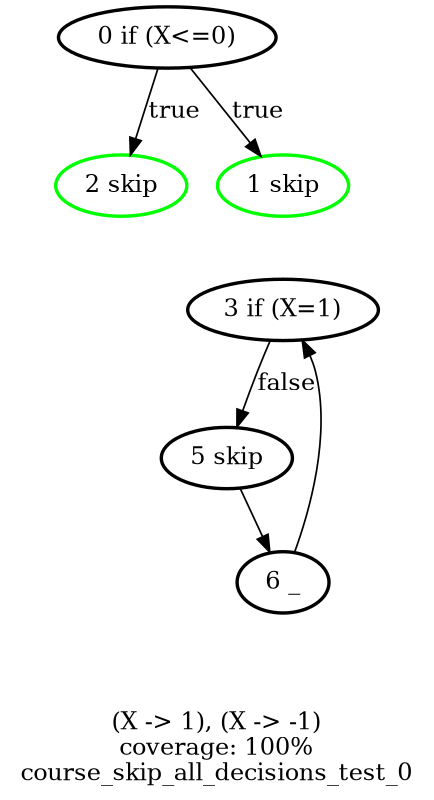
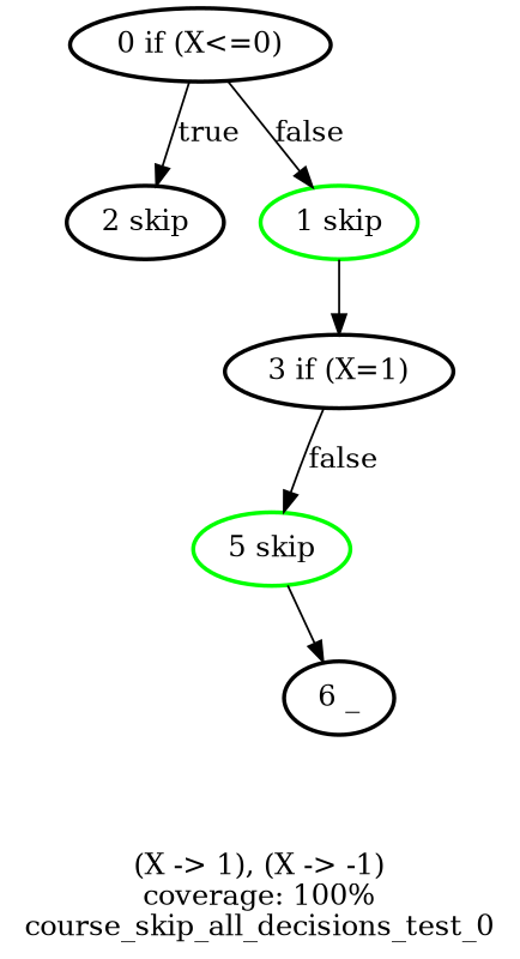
  digraph {
    label="(X -> 1), (X -> -1)\ncoverage: 100%\ncourse_skip_all_decisions_test_0"
    node [style=bold]
    "3 if (X=1)"
-   "5 skip" [color=black]
+   "5 skip" [color=green]
    "6 _"
    "0 if (X<=0)"
-   "2 skip" [color=green]
+   "2 skip" [color=black]
    "1 skip" [color=green]
    "3 if (X=1)" -> "5 skip" [label=false]
    "5 skip" -> "6 _"
    "0 if (X<=0)" -> "2 skip" [label=true]
-   "0 if (X<=0)" -> "1 skip" [label=true]
-   "6 _" -> "3 if (X=1)"
+   "0 if (X<=0)" -> "1 skip" [label=false]
+   "1 skip" -> "3 if (X=1)"
  }
